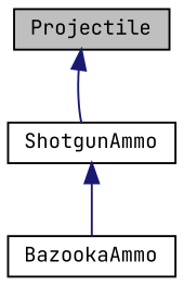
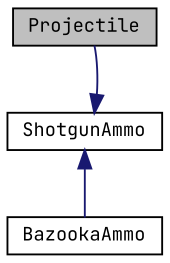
  digraph {
    fontname="JetBrains Mono"
    node [color=black fillcolor=white fontname="JetBrains Mono" fontsize=10 shape=record style=filled]
    edge [color=midnightblue dir=back fontname="JetBrains Mono" fontsize=10 labelfontname=Helvetica labelfontsize=10 style=solid]
    n1 [fillcolor=grey75 fontcolor=black height=0.2 label=Projectile width=0.4]
    n2 [height=0.2 label=ShotgunAmmo width=0.4]
    n3 [height=0.2 label=BazookaAmmo width=0.4]
-   n1 -> n2
+   n2 -> n1
    n2 -> n3
  }
